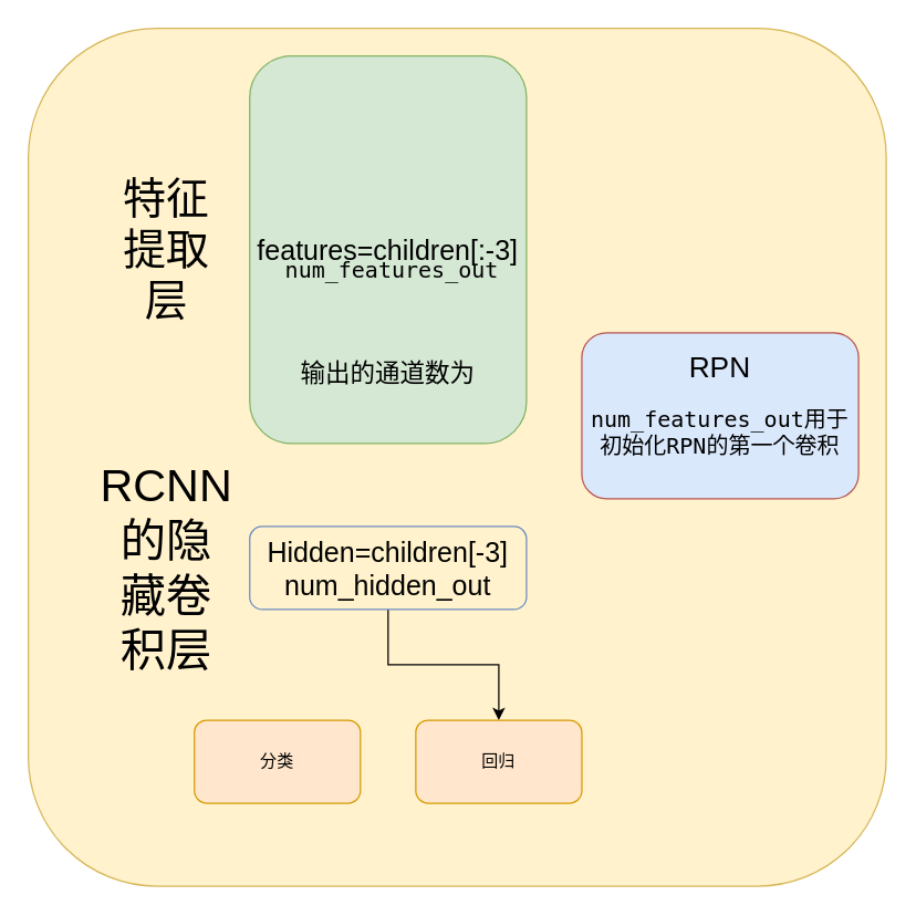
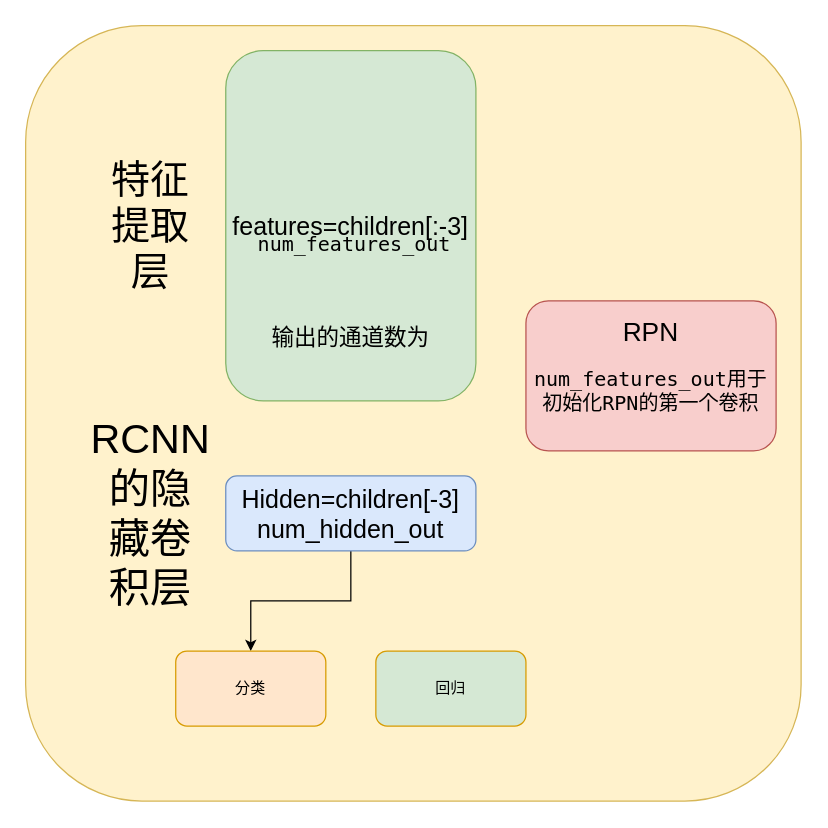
  <mxCell id="0" />
  <mxCell id="1" parent="0" />
  <mxCell id="2" value="" style="rounded=1;whiteSpace=wrap;html=1;fillColor=#fff2cc;strokeColor=#d6b656;" vertex="1" parent="1"><mxGeometry x="20" y="20" width="620" height="620" as="geometry" /></mxCell>
  <mxCell id="3" value="&lt;font style=&quot;font-size: 20px&quot;&gt;features=children[:-3]&lt;/font&gt;" style="rounded=1;whiteSpace=wrap;html=1;fillColor=#d5e8d4;strokeColor=#82b366;" vertex="1" parent="1"><mxGeometry x="180" y="40" width="200" height="280" as="geometry" /></mxCell>
- <mxCell id="4" style="edgeStyle=orthogonalEdgeStyle;rounded=0;orthogonalLoop=1;jettySize=auto;html=1;exitX=0.5;exitY=1;exitDx=0;exitDy=0;" edge="1" parent="1" source="5" target="7"><mxGeometry relative="1" as="geometry" /></mxCell>
- <mxCell id="5" value="&lt;div style=&quot;font-size: 20px&quot;&gt;&lt;font style=&quot;font-size: 20px&quot;&gt;Hidden=children[-3]&lt;/font&gt;&lt;/div&gt;&lt;div style=&quot;font-size: 20px&quot;&gt;&lt;font style=&quot;font-size: 20px&quot;&gt;num_hidden_out&lt;br&gt;&lt;/font&gt;&lt;/div&gt;" style="rounded=1;whiteSpace=wrap;html=1;fillColor=#fff2cc;strokeColor=#6c8ebf;" vertex="1" parent="1"><mxGeometry x="180" y="380" width="200" height="60" as="geometry" /></mxCell>
+ <mxCell id="4" style="edgeStyle=orthogonalEdgeStyle;rounded=0;orthogonalLoop=1;jettySize=auto;html=1;exitX=0.5;exitY=1;exitDx=0;exitDy=0;entryX=0.5;entryY=0;entryDx=0;entryDy=0;" edge="1" parent="1" source="5" target="6"><mxGeometry relative="1" as="geometry" /></mxCell>
+ <mxCell id="5" value="&lt;div style=&quot;font-size: 20px&quot;&gt;&lt;font style=&quot;font-size: 20px&quot;&gt;Hidden=children[-3]&lt;/font&gt;&lt;/div&gt;&lt;div style=&quot;font-size: 20px&quot;&gt;&lt;font style=&quot;font-size: 20px&quot;&gt;num_hidden_out&lt;br&gt;&lt;/font&gt;&lt;/div&gt;" style="rounded=1;whiteSpace=wrap;html=1;fillColor=#dae8fc;strokeColor=#6c8ebf;" vertex="1" parent="1"><mxGeometry x="180" y="380" width="200" height="60" as="geometry" /></mxCell>
  <mxCell id="6" value="分类" style="rounded=1;whiteSpace=wrap;html=1;fillColor=#ffe6cc;strokeColor=#d79b00;" vertex="1" parent="1"><mxGeometry x="140" y="520" width="120" height="60" as="geometry" /></mxCell>
- <mxCell id="7" value="回归" style="rounded=1;whiteSpace=wrap;html=1;fillColor=#ffe6cc;strokeColor=#d79b00;" vertex="1" parent="1"><mxGeometry x="300" y="520" width="120" height="60" as="geometry" /></mxCell>
+ <mxCell id="7" value="回归" style="rounded=1;whiteSpace=wrap;html=1;fillColor=#d5e8d4;strokeColor=#d79b00;" vertex="1" parent="1"><mxGeometry x="300" y="520" width="120" height="60" as="geometry" /></mxCell>
  <mxCell id="8" value="&lt;font style=&quot;font-size: 18px&quot;&gt;输出的通道数为&lt;/font&gt;" style="text;html=1;strokeColor=none;fillColor=none;align=center;verticalAlign=middle;whiteSpace=wrap;rounded=0;" vertex="1" parent="1"><mxGeometry x="200" y="260" width="160" height="20" as="geometry" /></mxCell>
  <mxCell id="9" value="&lt;pre class=&quot;public-DraftStyleDefault-pre&quot; style=&quot;font-size: 16px&quot;&gt;&lt;pre class=&quot;Editable-styled&quot;&gt;&lt;font style=&quot;font-size: 16px&quot;&gt;&lt;span&gt;&lt;span&gt;num_features_out&lt;/span&gt;&lt;/span&gt;&lt;/font&gt;&lt;/pre&gt;&lt;/pre&gt;" style="text;html=1;strokeColor=none;fillColor=none;align=center;verticalAlign=middle;whiteSpace=wrap;rounded=0;" vertex="1" parent="1"><mxGeometry x="262.5" y="185" width="40" height="20" as="geometry" /></mxCell>
  <mxCell id="10" value="&lt;font style=&quot;font-size: 31px&quot;&gt;特征提取层&lt;/font&gt;" style="text;html=1;strokeColor=none;fillColor=none;align=center;verticalAlign=middle;whiteSpace=wrap;rounded=0;" vertex="1" parent="1"><mxGeometry x="80" y="110" width="80" height="140" as="geometry" /></mxCell>
  <mxCell id="11" value="&lt;font style=&quot;font-size: 33px&quot;&gt;RCNN的隐藏卷积层&lt;/font&gt;" style="text;html=1;strokeColor=none;fillColor=none;align=center;verticalAlign=middle;whiteSpace=wrap;rounded=0;" vertex="1" parent="1"><mxGeometry x="80" y="340" width="80" height="140" as="geometry" /></mxCell>
- <mxCell id="12" value="&lt;div&gt;&lt;font style=&quot;font-size: 21px&quot;&gt;RPN&lt;/font&gt;&lt;/div&gt;&lt;pre class=&quot;public-DraftStyleDefault-pre&quot; style=&quot;font-size: 16px&quot;&gt;&lt;pre class=&quot;Editable-styled&quot;&gt;&lt;font style=&quot;font-size: 16px&quot;&gt;&lt;span&gt;&lt;span&gt;num_features_out用于&lt;br&gt;初始化RPN的第一个卷积&lt;br&gt;&lt;/span&gt;&lt;/span&gt;&lt;/font&gt;&lt;/pre&gt;&lt;/pre&gt;" style="rounded=1;whiteSpace=wrap;html=1;fillColor=#dae8fc;strokeColor=#b85450;" vertex="1" parent="1"><mxGeometry x="420" y="240" width="200" height="120" as="geometry" /></mxCell>
+ <mxCell id="12" value="&lt;div&gt;&lt;font style=&quot;font-size: 21px&quot;&gt;RPN&lt;/font&gt;&lt;/div&gt;&lt;pre class=&quot;public-DraftStyleDefault-pre&quot; style=&quot;font-size: 16px&quot;&gt;&lt;pre class=&quot;Editable-styled&quot;&gt;&lt;font style=&quot;font-size: 16px&quot;&gt;&lt;span&gt;&lt;span&gt;num_features_out用于&lt;br&gt;初始化RPN的第一个卷积&lt;br&gt;&lt;/span&gt;&lt;/span&gt;&lt;/font&gt;&lt;/pre&gt;&lt;/pre&gt;" style="rounded=1;whiteSpace=wrap;html=1;fillColor=#f8cecc;strokeColor=#b85450;" vertex="1" parent="1"><mxGeometry x="420" y="240" width="200" height="120" as="geometry" /></mxCell>
